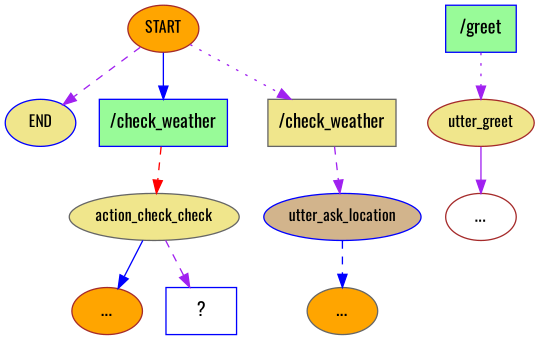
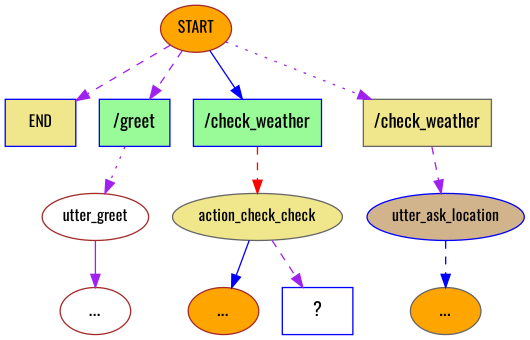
  digraph {
    fontname=Oswald
    node [color=blue fillcolor=khaki fontname=Oswald style=filled]
    edge [color=purple fontname=Oswald style=dashed]
    n1 [color=brown fillcolor=orange fontsize=12 label=START]
-   n2 [fontsize=12 label=END]
+   n2 [fontsize=12 label=END shape=box]
    n3 [fillcolor=palegreen label="/greet" shape=rect]
    n4 [fillcolor=palegreen label="/check_weather" shape=rect]
    n5 [color=gray40 label="/check_weather" shape=rect]
-   n6 [color=brown fontsize=12 label=utter_greet]
+   n6 [color=brown fillcolor=white fontsize=12 label=utter_greet]
    n7 [color=gray40 fontsize=12 label=action_check_check]
    n8 [fillcolor=tan fontsize=12 label=utter_ask_location]
    n9 [color=brown fillcolor=white label="..."]
    n10 [color=brown fillcolor=orange label="..."]
    n11 [fillcolor=white label="  ?  " shape=rect]
    n12 [color=gray40 fillcolor=orange label="..."]
    n1 -> n2
+   n1 -> n3
    n1 -> n4 [color=blue style=solid]
    n1 -> n5 [style=dotted]
    n3 -> n6 [style=dotted]
    n4 -> n7 [color=red]
    n5 -> n8
    n6 -> n9 [style=solid]
    n7 -> n10 [color=blue style=solid]
    n7 -> n11
    n8 -> n12 [color=blue]
  }
